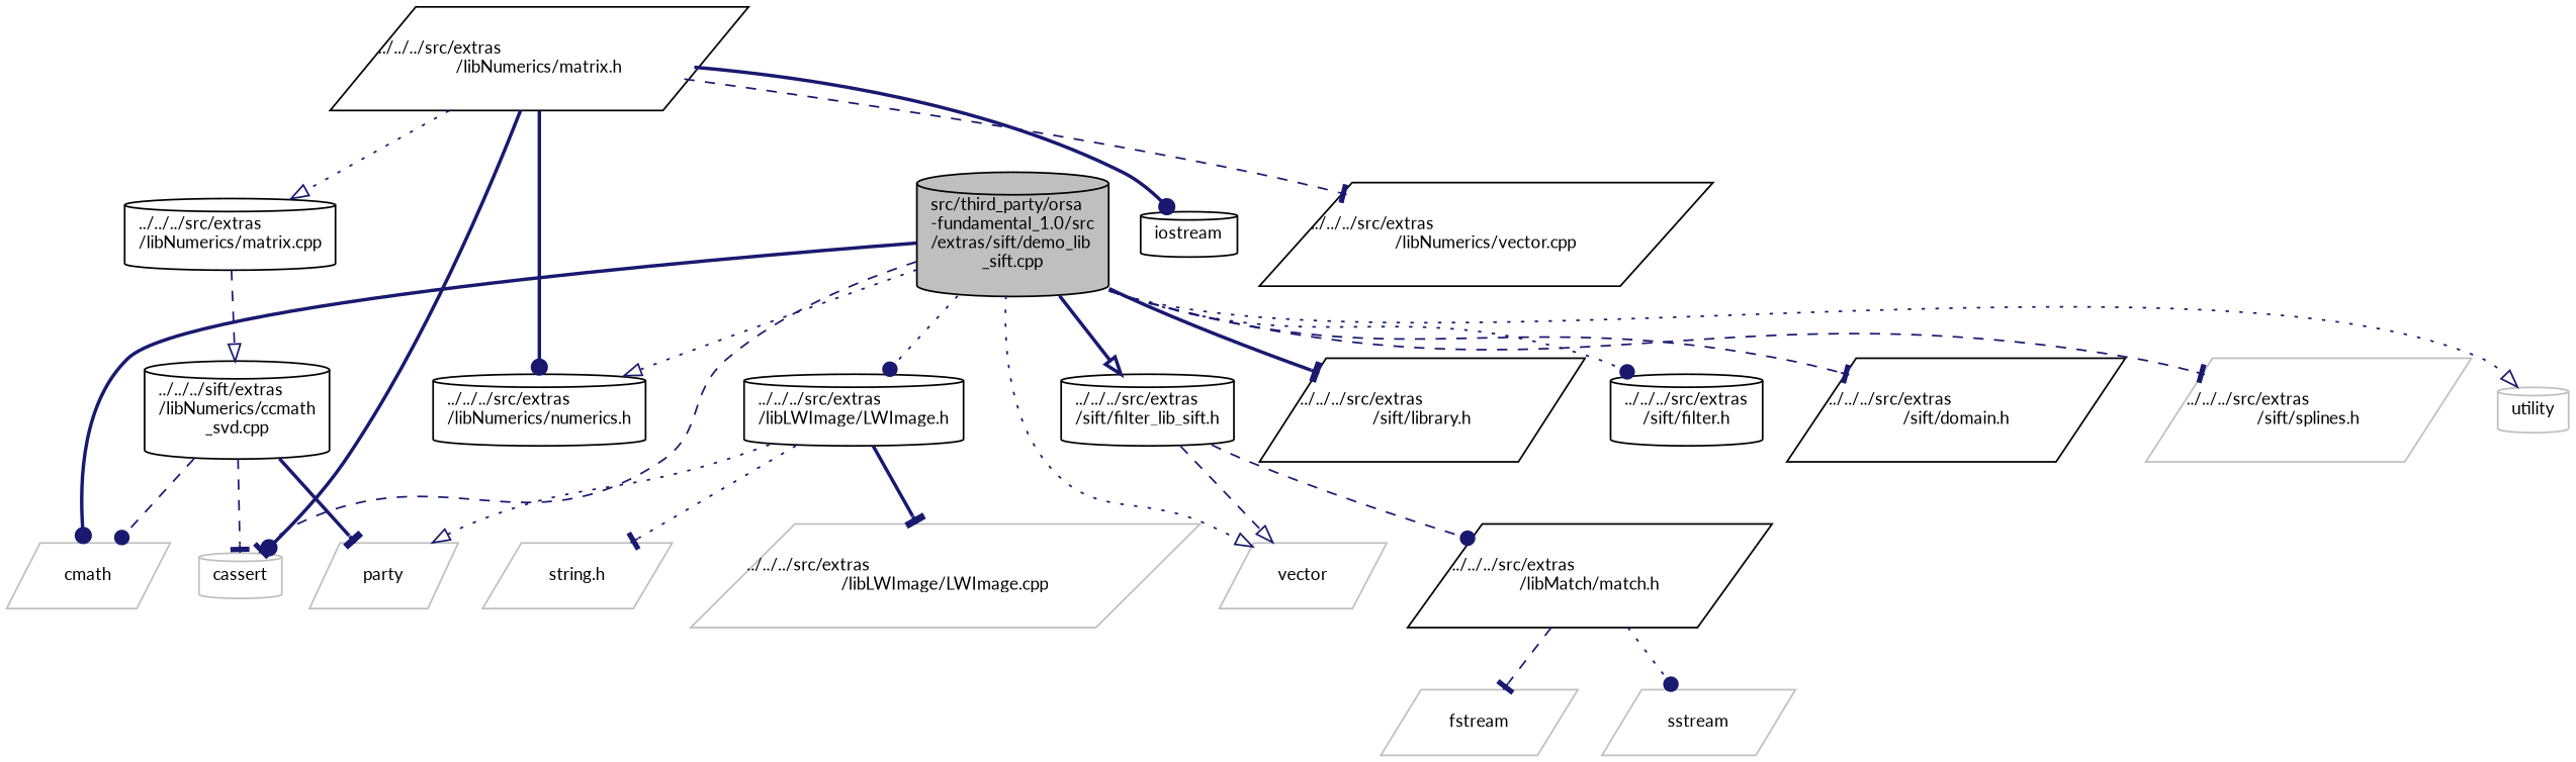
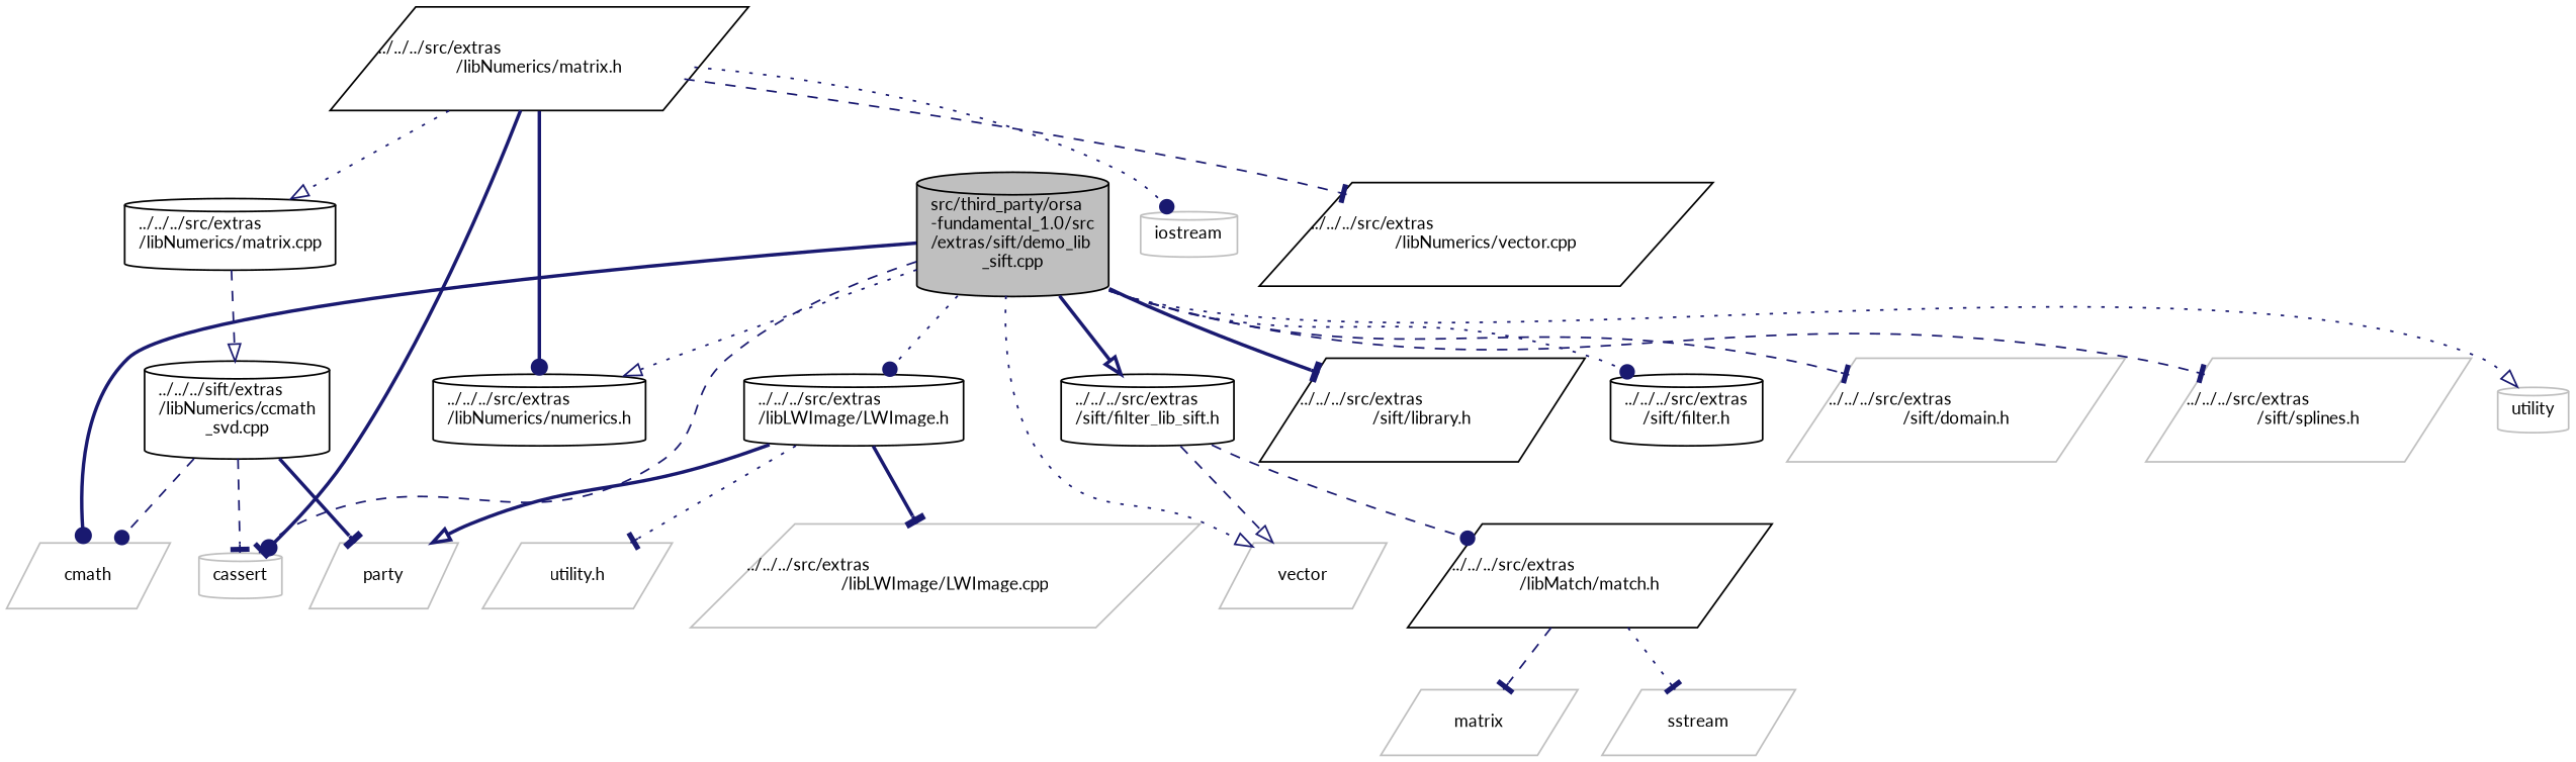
  digraph {
    fontname=Lato
    node [color=black fillcolor=white fontname=Lato fontsize=10 shape=parallelogram style=filled]
    edge [arrowhead=tee color=midnightblue fontname=Lato fontsize=10 labelfontname=Helvetica labelfontsize=10 style=dotted]
    n1 [fillcolor=grey75 fontcolor=black height=0.2 label="src/third_party/orsa\l-fundamental_1.0/src\l/extras/sift/demo_lib\l_sift.cpp" shape=cylinder width=0.4]
    n2 [color=grey75 height=0.2 label=cmath width=0.4]
    n3 [height=0.2 label="../../../src/extras\l/sift/filter_lib_sift.h" shape=cylinder width=0.4]
    n4 [color=grey75 height=0.2 label=vector width=0.4]
    n5 [height=0.2 label="../../../src/extras\l/sift/library.h" width=0.4]
    n6 [height=0.2 label="../../../src/extras\l/sift/filter.h" shape=cylinder width=0.4]
-   n7 [height=0.2 label="../../../src/extras\l/sift/domain.h" width=0.4]
+   n7 [color=grey75 height=0.2 label="../../../src/extras\l/sift/domain.h" width=0.4]
    n8 [color=grey75 height=0.2 label="../../../src/extras\l/sift/splines.h" width=0.4]
    n9 [height=0.2 label="../../../src/extras\l/libLWImage/LWImage.h" shape=cylinder width=0.4]
    n10 [height=0.2 label="../../../src/extras\l/libNumerics/numerics.h" shape=cylinder width=0.4]
    n11 [color=grey75 height=0.2 label=cassert shape=cylinder width=0.4]
    n12 [color=grey75 height=0.2 label=utility shape=cylinder width=0.4]
    n13 [height=0.2 label="../../../src/extras\l/libMatch/match.h" width=0.4]
    n14 [color=grey75 height=0.2 label=party width=0.4]
-   n15 [color=grey75 height=0.2 label="string.h" width=0.4]
+   n15 [color=grey75 height=0.2 label="utility.h" width=0.4]
    n16 [color=grey75 height=0.2 label="../../../src/extras\l/libLWImage/LWImage.cpp" width=0.4]
-   n17 [color=grey75 height=0.2 label=fstream width=0.4]
+   n17 [color=grey75 height=0.2 label=matrix width=0.4]
    n18 [color=grey75 height=0.2 label=sstream width=0.4]
    n19 [height=0.2 label="../../../src/extras\l/libNumerics/matrix.h" width=0.4]
-   n20 [height=0.2 label=iostream shape=cylinder width=0.4]
+   n20 [color=grey75 height=0.2 label=iostream shape=cylinder width=0.4]
    n21 [height=0.2 label="../../../src/extras\l/libNumerics/matrix.cpp" shape=cylinder width=0.4]
    n22 [height=0.2 label="../../../src/extras\l/libNumerics/vector.cpp" width=0.4]
    n23 [height=0.2 label="../../../sift/extras\l/libNumerics/ccmath\l_svd.cpp" shape=cylinder width=0.4]
    n1 -> n2 [arrowhead=dot style=bold]
    n1 -> n3 [arrowhead=onormal style=bold]
    n1 -> n4 [arrowhead=onormal]
    n1 -> n5 [style=bold]
    n1 -> n6 [arrowhead=dot]
    n1 -> n7 [style=dashed]
    n1 -> n8 [style=dashed]
    n1 -> n9 [arrowhead=dot]
    n1 -> n10 [arrowhead=onormal]
    n1 -> n11 [style=dashed]
    n1 -> n12 [arrowhead=onormal]
    n3 -> n4 [arrowhead=onormal style=dashed]
    n3 -> n13 [arrowhead=dot style=dashed]
-   n9 -> n14 [arrowhead=onormal]
+   n9 -> n14 [arrowhead=onormal style=bold]
    n9 -> n15
    n9 -> n16 [style=bold]
    n13 -> n17 [style=dashed]
-   n13 -> n18 [arrowhead=dot]
+   n13 -> n18
    n19 -> n10 [arrowhead=dot style=bold]
    n19 -> n11 [arrowhead=dot style=bold]
-   n19 -> n20 [arrowhead=dot style=bold]
+   n19 -> n20 [arrowhead=dot]
    n19 -> n21 [arrowhead=onormal]
    n19 -> n22 [style=dashed]
    n21 -> n23 [arrowhead=onormal style=dashed]
    n23 -> n2 [arrowhead=dot style=dashed]
    n23 -> n11 [style=dashed]
    n23 -> n14 [style=bold]
  }
